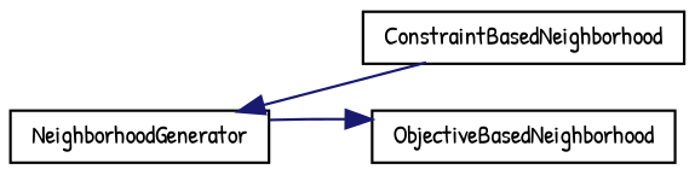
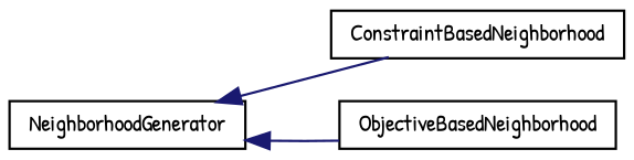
  digraph {
    fontname="Patrick Hand"
    rankdir=LR
    node [color=black fillcolor=white fontname="Patrick Hand" fontsize=10 shape=record style=filled]
    edge [color=midnightblue dir=back fontname="Patrick Hand" fontsize=10 labelfontname=Helvetica labelfontsize=10 style=solid]
    n1 [height=0.2 label=NeighborhoodGenerator width=0.4]
    n2 [height=0.2 label=ConstraintBasedNeighborhood width=0.4]
    n3 [height=0.2 label=ObjectiveBasedNeighborhood width=0.4]
    n1 -> n2
-   n3 -> n1
+   n1 -> n3
  }
